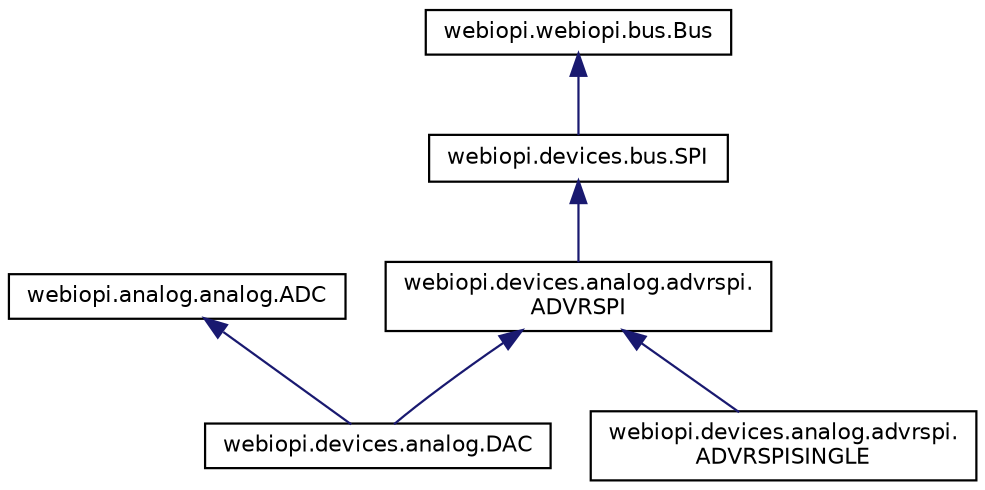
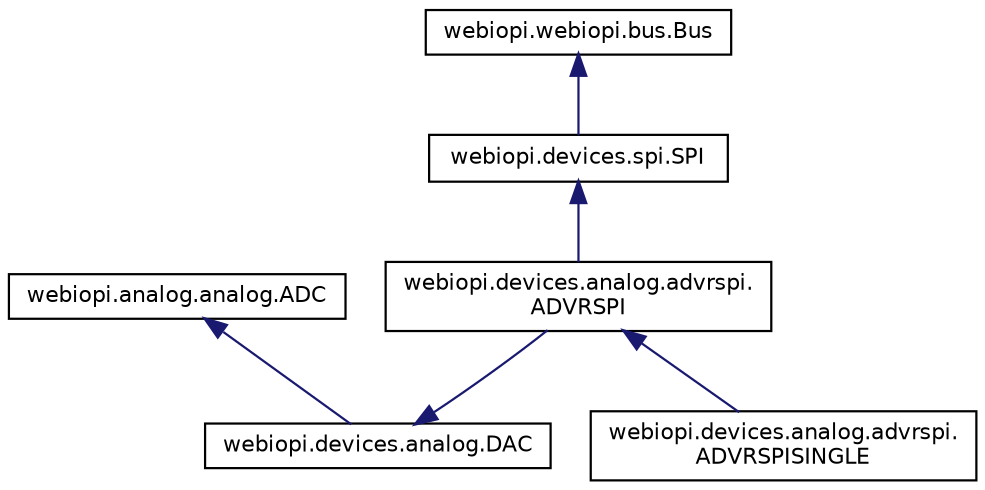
  digraph {
    node [color=black fillcolor=white fontname=Helvetica fontsize=10 shape=record style=filled]
    edge [color=midnightblue dir=back fontname=Helvetica fontsize=10 labelfontname=Helvetica labelfontsize=10 style=solid]
    n1 [height=0.2 label="webiopi.devices.analog.advrspi.\lADVRSPISINGLE" width=0.4]
    n2 [height=0.2 label="webiopi.devices.analog.advrspi.\lADVRSPI" width=0.4]
    n3 [height=0.2 label="webiopi.devices.analog.DAC" width=0.4]
    n4 [height=0.2 label="webiopi.analog.analog.ADC" width=0.4]
-   n5 [height=0.2 label="webiopi.devices.bus.SPI" width=0.4]
+   n5 [height=0.2 label="webiopi.devices.spi.SPI" width=0.4]
    n6 [height=0.2 label="webiopi.webiopi.bus.Bus" width=0.4]
    n2 -> n1
-   n2 -> n3
+   n3 -> n2
    n4 -> n3
    n5 -> n2
    n6 -> n5
  }
